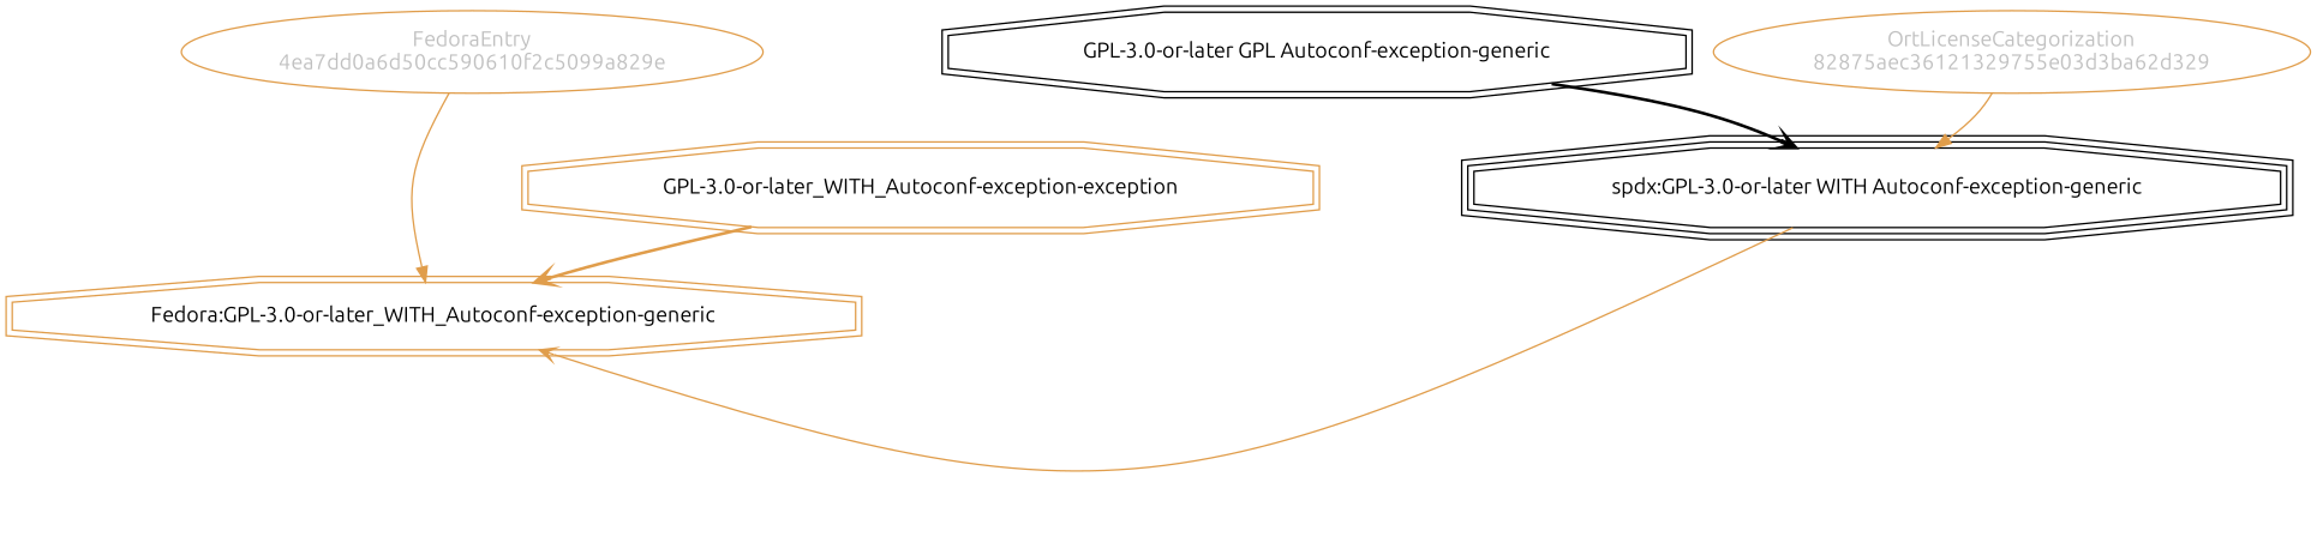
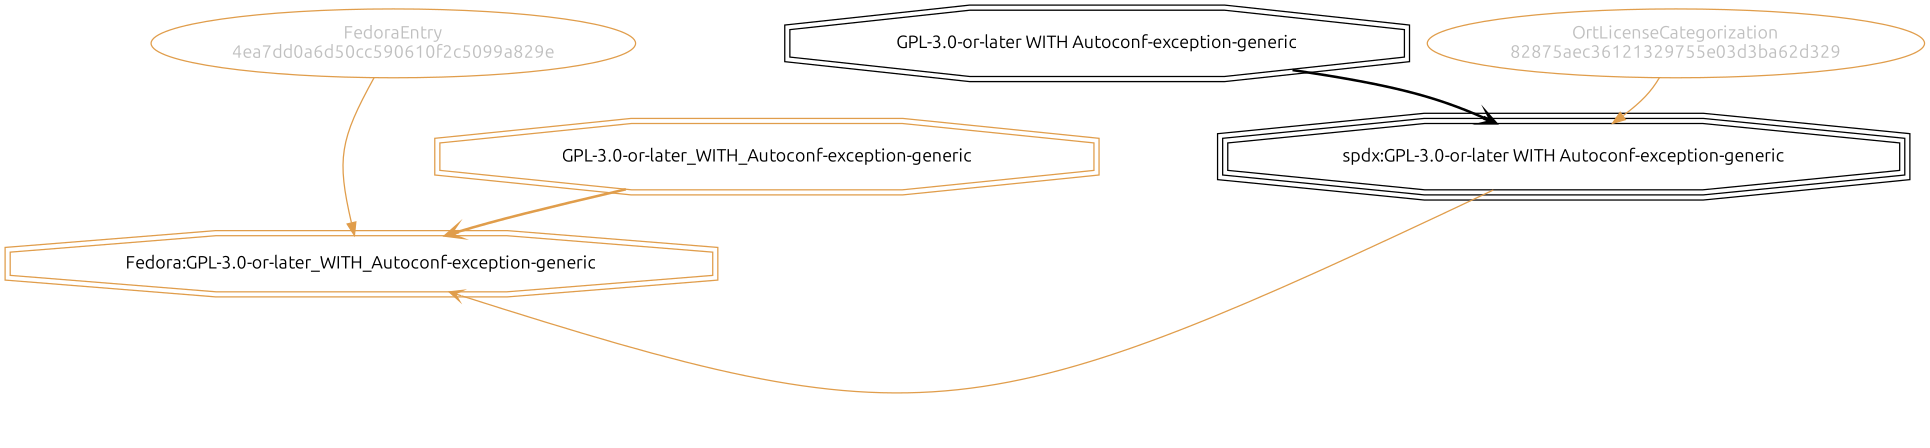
  strict digraph {
    fontname=Ubuntu
    splines=curved
    node [color="#e09d4b" fontname=Ubuntu shape=doubleoctagon]
    edge [color="#e09d4b" fontname=Ubuntu weight=0.7 arrowhead=vee]
    n1 [fillcolor="beige;1" fontcolor=gray label="FedoraEntry\n4ea7dd0a6d50cc590610f2c5099a829e" shape=ellipse]
    n2 [label="Fedora:GPL-3.0-or-later_WITH_Autoconf-exception-generic"]
-   n3 [label="GPL-3.0-or-later_WITH_Autoconf-exception-exception"]
+   n3 [label="GPL-3.0-or-later_WITH_Autoconf-exception-generic"]
    n4 [label="spdx:GPL-3.0-or-later WITH Autoconf-exception-generic" shape=tripleoctagon color=""]
-   n5 [label="GPL-3.0-or-later GPL Autoconf-exception-generic" color=""]
+   n5 [label="GPL-3.0-or-later WITH Autoconf-exception-generic" color=""]
    n6 [fillcolor="beige;1" fontcolor=gray label="OrtLicenseCategorization\n82875aec36121329755e03d3ba62d329" shape=ellipse]
    n1 -> n2 [weight=0.5 arrowhead=""]
    n3 -> n2 [style=bold]
    n4 -> n2 [style=solid]
    n5 -> n4 [style=bold color=""]
    n6 -> n4 [weight=0.5 arrowhead=""]
  }
